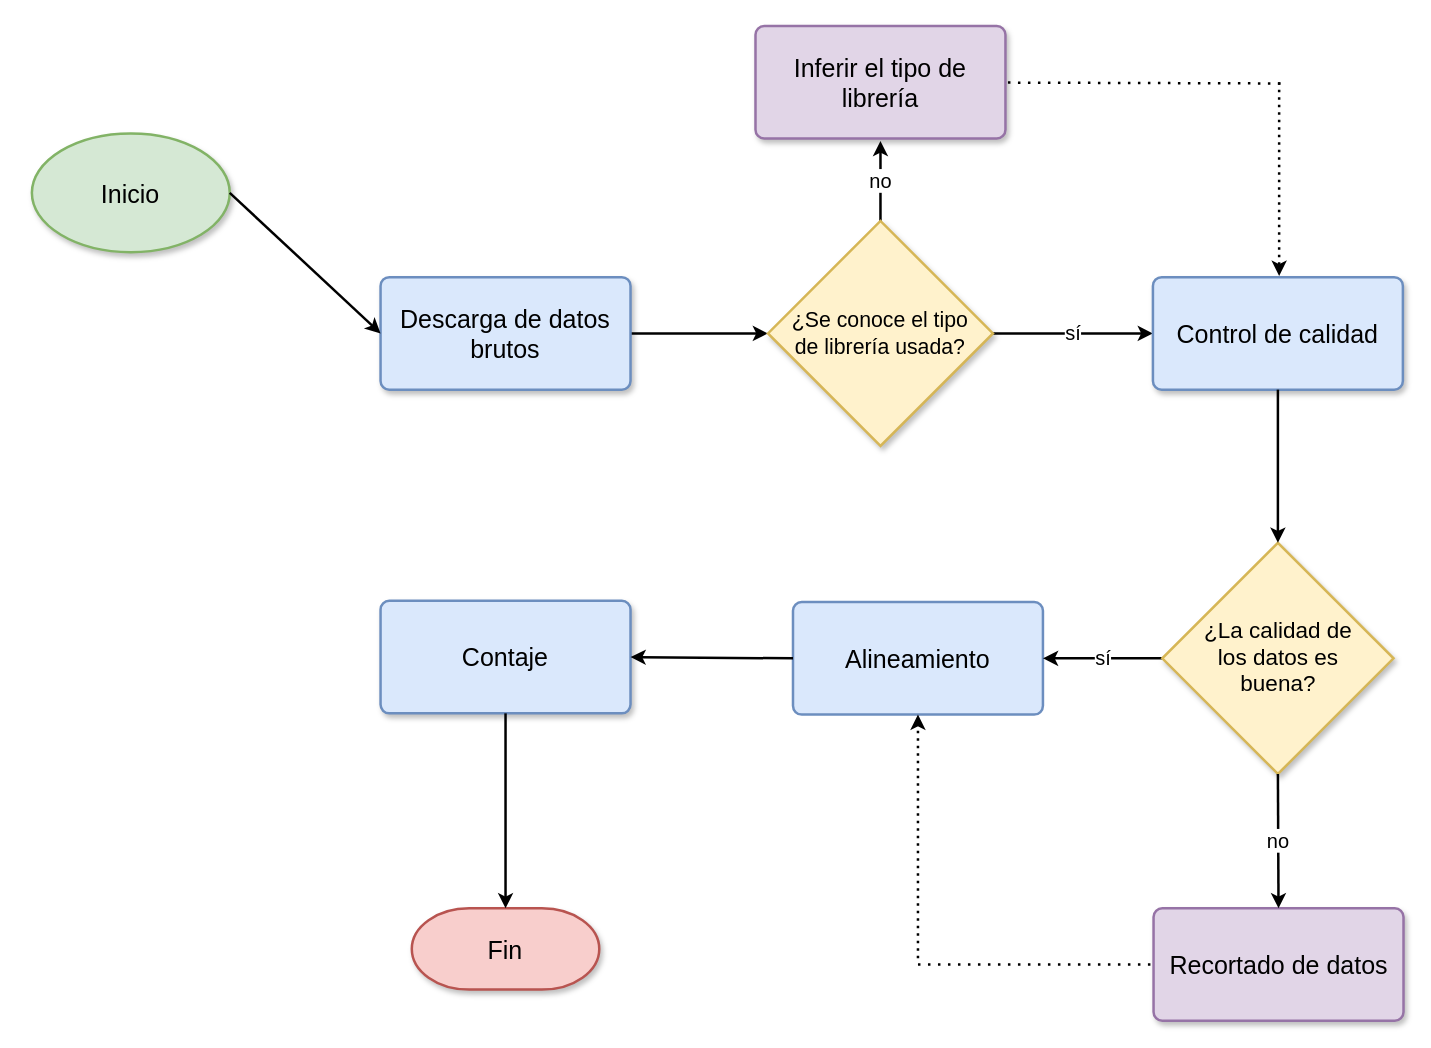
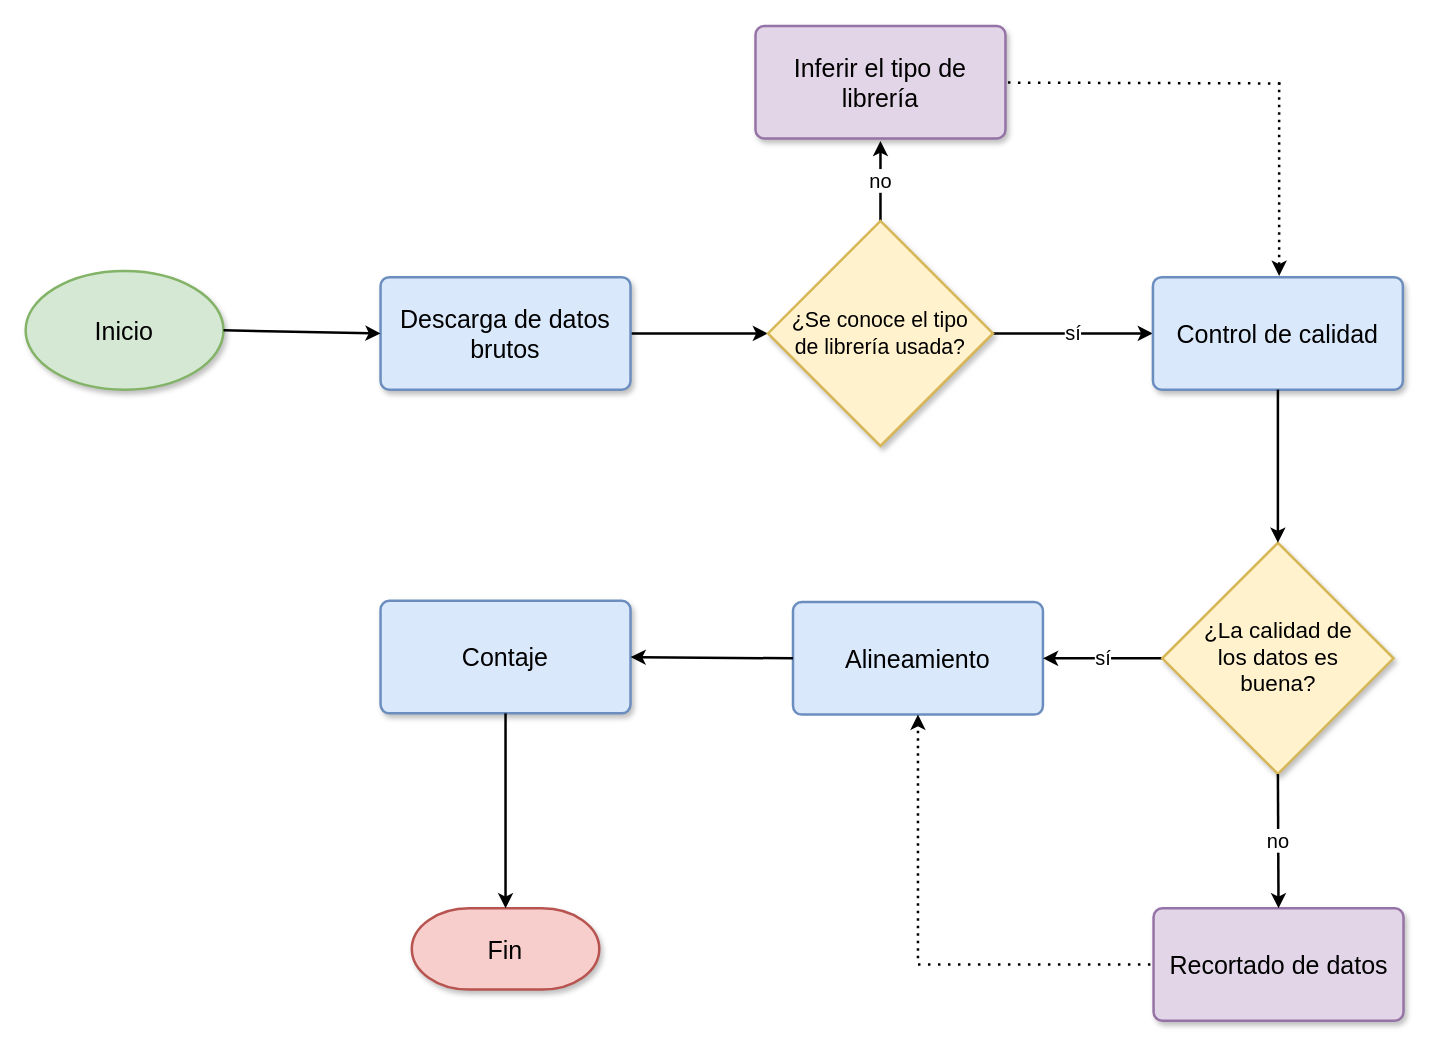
  <mxCell id="0" />
  <mxCell id="1" parent="0" />
  <mxCell id="2" value="&lt;font style=&quot;font-size: 20px;&quot;&gt;Fin&lt;/font&gt;" style="strokeWidth=2;html=1;shape=mxgraph.flowchart.terminator;whiteSpace=wrap;flipH=1;flipV=1;fillColor=#f8cecc;strokeColor=#b85450;shadow=1;" parent="1" vertex="1"><mxGeometry x="329.005" y="726" width="150" height="65" as="geometry" /></mxCell>
  <mxCell id="3" value="Alineamiento" style="rounded=1;whiteSpace=wrap;html=1;absoluteArcSize=1;arcSize=14;strokeWidth=2;fontSize=20;flipH=1;flipV=1;fillColor=#dae8fc;strokeColor=#6c8ebf;" parent="1" vertex="1"><mxGeometry x="634.005" y="481" width="200" height="90" as="geometry" /></mxCell>
  <mxCell id="4" value="Contaje" style="rounded=1;whiteSpace=wrap;html=1;absoluteArcSize=1;arcSize=14;strokeWidth=2;fontSize=20;flipH=1;flipV=1;fillColor=#dae8fc;strokeColor=#6c8ebf;shadow=1;" parent="1" vertex="1"><mxGeometry x="304.005" y="480" width="200" height="90" as="geometry" /></mxCell>
- <mxCell id="5" value="&lt;font style=&quot;font-size: 20px;&quot;&gt;Inicio&lt;/font&gt;" style="strokeWidth=2;html=1;shape=mxgraph.flowchart.start_1;whiteSpace=wrap;flipH=1;flipV=1;fillColor=#d5e8d4;strokeColor=#82b366;shadow=1;sketch=0;" parent="1" vertex="1"><mxGeometry x="25" y="106" width="158.33" height="95" as="geometry" /></mxCell>
+ <mxCell id="5" value="&lt;font style=&quot;font-size: 20px;&quot;&gt;Inicio&lt;/font&gt;" style="strokeWidth=2;html=1;shape=mxgraph.flowchart.start_1;whiteSpace=wrap;flipH=1;flipV=1;fillColor=#d5e8d4;strokeColor=#82b366;shadow=1;sketch=0;" parent="1" vertex="1"><mxGeometry x="20" y="216" width="158.33" height="95" as="geometry" /></mxCell>
  <mxCell id="6" value="" style="edgeStyle=orthogonalEdgeStyle;rounded=0;orthogonalLoop=1;jettySize=auto;html=1;fontSize=16;strokeWidth=2;" parent="1" source="7" target="10" edge="1"><mxGeometry relative="1" as="geometry" /></mxCell>
  <mxCell id="7" value="Descarga de datos&lt;br&gt;brutos" style="rounded=1;whiteSpace=wrap;html=1;absoluteArcSize=1;arcSize=14;strokeWidth=2;fontSize=20;flipH=1;flipV=1;fillColor=#dae8fc;strokeColor=#6c8ebf;shadow=1;" parent="1" vertex="1"><mxGeometry x="304.005" y="221" width="200" height="90" as="geometry" /></mxCell>
  <mxCell id="8" value="no" style="edgeStyle=orthogonalEdgeStyle;rounded=0;orthogonalLoop=1;jettySize=auto;html=1;fontSize=16;strokeWidth=2;" parent="1" edge="1"><mxGeometry relative="1" as="geometry"><mxPoint x="703.995" y="177" as="sourcePoint" /><mxPoint x="703.995" y="112" as="targetPoint" /></mxGeometry></mxCell>
  <mxCell id="9" value="sí" style="edgeStyle=orthogonalEdgeStyle;rounded=0;orthogonalLoop=1;jettySize=auto;html=1;fontSize=16;strokeWidth=2;" parent="1" source="10" target="11" edge="1"><mxGeometry relative="1" as="geometry" /></mxCell>
  <mxCell id="10" value="&lt;font style=&quot;font-size: 17px;&quot;&gt;¿Se conoce el tipo &lt;br&gt;de librería usada?&lt;/font&gt;" style="strokeWidth=2;html=1;shape=mxgraph.flowchart.decision;whiteSpace=wrap;fontSize=18;flipH=1;flipV=1;fillColor=#fff2cc;strokeColor=#d6b656;shadow=1;" parent="1" vertex="1"><mxGeometry x="613.995" y="176" width="180" height="180" as="geometry" /></mxCell>
  <mxCell id="11" value="Control de calidad" style="rounded=1;whiteSpace=wrap;html=1;absoluteArcSize=1;arcSize=14;strokeWidth=2;fontSize=20;flipH=1;flipV=1;fillColor=#dae8fc;strokeColor=#6c8ebf;shadow=1;" parent="1" vertex="1"><mxGeometry x="922.005" y="221" width="200" height="90" as="geometry" /></mxCell>
  <mxCell id="12" value="sí" style="edgeStyle=orthogonalEdgeStyle;rounded=0;orthogonalLoop=1;jettySize=auto;html=1;fontSize=16;strokeWidth=2;" parent="1" source="13" target="3" edge="1"><mxGeometry relative="1" as="geometry" /></mxCell>
  <mxCell id="13" value="¿La calidad de&lt;br&gt;los datos es&lt;br&gt;buena?" style="strokeWidth=2;html=1;shape=mxgraph.flowchart.decision;whiteSpace=wrap;fontSize=18;flipH=1;flipV=1;fillColor=#fff2cc;strokeColor=#d6b656;shadow=1;" parent="1" vertex="1"><mxGeometry x="929.505" y="433.5" width="185" height="185" as="geometry" /></mxCell>
  <mxCell id="14" value="Inferir el tipo de&lt;br&gt;librería" style="rounded=1;whiteSpace=wrap;html=1;absoluteArcSize=1;arcSize=14;strokeWidth=2;fontSize=20;fillColor=#e1d5e7;strokeColor=#9673a6;shadow=1;sketch=0;" parent="1" vertex="1"><mxGeometry x="604" y="20" width="200" height="90" as="geometry" /></mxCell>
  <mxCell id="15" value="Recortado de datos" style="rounded=1;whiteSpace=wrap;html=1;absoluteArcSize=1;arcSize=14;strokeWidth=2;fontSize=20;fillColor=#e1d5e7;strokeColor=#9673a6;shadow=1;sketch=0;" parent="1" vertex="1"><mxGeometry x="922.51" y="726" width="200" height="90" as="geometry" /></mxCell>
  <mxCell id="16" value="" style="endArrow=classic;html=1;rounded=0;fontSize=16;strokeWidth=2;exitX=0;exitY=0.5;exitDx=0;exitDy=0;exitPerimeter=0;entryX=0;entryY=0.5;entryDx=0;entryDy=0;" parent="1" source="5" target="7" edge="1"><mxGeometry width="50" height="50" relative="1" as="geometry"><mxPoint x="184" y="266" as="sourcePoint" /><mxPoint x="304" y="276" as="targetPoint" /></mxGeometry></mxCell>
  <mxCell id="17" value="" style="endArrow=classic;html=1;rounded=0;fontSize=16;strokeWidth=2;exitX=0.5;exitY=1;exitDx=0;exitDy=0;entryX=0.5;entryY=1;entryDx=0;entryDy=0;entryPerimeter=0;" parent="1" source="11" target="13" edge="1"><mxGeometry width="50" height="50" relative="1" as="geometry"><mxPoint x="614" y="346" as="sourcePoint" /><mxPoint x="664" y="296" as="targetPoint" /></mxGeometry></mxCell>
  <mxCell id="18" value="no" style="endArrow=classic;html=1;rounded=0;fontSize=16;strokeWidth=2;entryX=0.5;entryY=0;entryDx=0;entryDy=0;exitX=0.5;exitY=0;exitDx=0;exitDy=0;exitPerimeter=0;" parent="1" source="13" target="15" edge="1"><mxGeometry width="50" height="50" relative="1" as="geometry"><mxPoint x="1034" y="626" as="sourcePoint" /><mxPoint x="664" y="466" as="targetPoint" /></mxGeometry></mxCell>
  <mxCell id="19" value="" style="endArrow=classic;html=1;rounded=0;fontSize=16;strokeWidth=2;entryX=1;entryY=0.5;entryDx=0;entryDy=0;" parent="1" target="4" edge="1"><mxGeometry width="50" height="50" relative="1" as="geometry"><mxPoint y="526" as="sourcePoint" x="634" /><mxPoint x="664" y="466" as="targetPoint" /></mxGeometry></mxCell>
  <mxCell id="20" value="" style="endArrow=classic;html=1;rounded=0;fontSize=16;strokeWidth=2;exitX=0.5;exitY=1;exitDx=0;exitDy=0;entryX=0.5;entryY=1;entryDx=0;entryDy=0;entryPerimeter=0;" parent="1" source="4" target="2" edge="1"><mxGeometry width="50" height="50" relative="1" as="geometry"><mxPoint x="594" y="546" as="sourcePoint" /><mxPoint x="644" y="496" as="targetPoint" /></mxGeometry></mxCell>
  <mxCell id="21" value="" style="endArrow=none;dashed=1;html=1;dashPattern=1 3;strokeWidth=2;rounded=0;fontSize=16;" parent="1" target="14" edge="1"><mxGeometry width="50" height="50" relative="1" as="geometry"><mxPoint x="1024" y="66" as="sourcePoint" /><mxPoint x="864" y="56" as="targetPoint" /></mxGeometry></mxCell>
  <mxCell id="22" value="" style="endArrow=none;dashed=1;html=1;dashPattern=1 3;strokeWidth=2;rounded=0;fontSize=16;entryX=0;entryY=0.5;entryDx=0;entryDy=0;" parent="1" target="15" edge="1"><mxGeometry width="50" height="50" relative="1" as="geometry"><mxPoint x="734" y="771" as="sourcePoint" /><mxPoint x="794" y="596" as="targetPoint" /></mxGeometry></mxCell>
  <mxCell id="23" value="" style="endArrow=classic;html=1;rounded=0;dashed=1;targetPerimeterSpacing=0;strokeColor=default;strokeWidth=2;dashPattern=1 2;entryX=0.5;entryY=0;entryDx=0;entryDy=0;" edge="1" parent="1"><mxGeometry width="50" height="50" relative="1" as="geometry"><mxPoint x="1023" y="65" as="sourcePoint" /><mxPoint x="1023.005" y="220" as="targetPoint" /></mxGeometry></mxCell>
  <mxCell id="24" value="" style="endArrow=classic;html=1;rounded=0;dashed=1;dashPattern=1 2;targetPerimeterSpacing=0;strokeColor=default;strokeWidth=2;entryX=0.5;entryY=1;entryDx=0;entryDy=0;" edge="1" parent="1" target="3"><mxGeometry width="50" height="50" relative="1" as="geometry"><mxPoint x="734" y="766" as="sourcePoint" /><mxPoint x="734" y="576" as="targetPoint" /></mxGeometry></mxCell>
